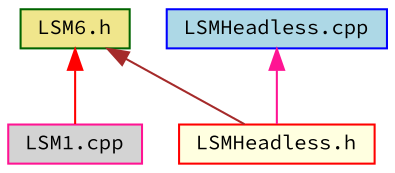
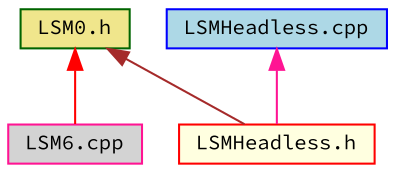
  digraph {
    fontname="Source Code Pro"
    node [fontname="Source Code Pro" fontsize=10 shape=record style=filled]
    edge [dir=back fontname="Source Code Pro" fontsize=10 labelfontname=Helvetica labelfontsize=10 style=solid]
-   n1 [color=darkgreen fillcolor=khaki fontcolor=black height=0.2 label="LSM6.h" width=0.4]
-   n2 [color=deeppink fillcolor=lightgrey height=0.2 label="LSM1.cpp" width=0.4]
+   n1 [color=darkgreen fillcolor=khaki fontcolor=black height=0.2 label="LSM0.h" width=0.4]
+   n2 [color=deeppink fillcolor=lightgrey height=0.2 label="LSM6.cpp" width=0.4]
    n3 [color=red fillcolor=lightyellow height=0.2 label="LSMHeadless.h" width=0.4]
    n4 [color=blue fillcolor=lightblue height=0.2 label="LSMHeadless.cpp" width=0.4]
    n1 -> n2 [color=red]
    n1 -> n3 [color=brown]
    n4 -> n3 [color=deeppink]
  }
